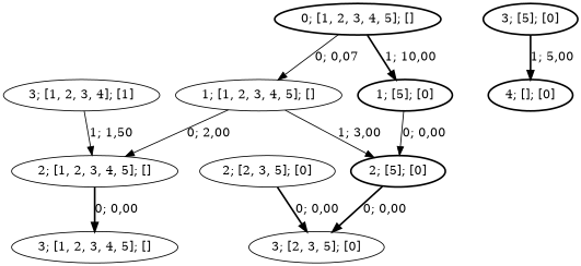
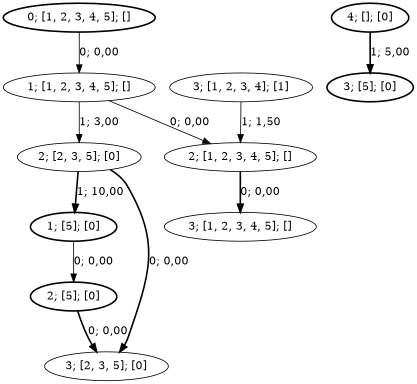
  strict digraph {
    node [style=solid]
    edge [style=solid]
    n1 [label="0; [1, 2, 3, 4, 5]; []" style=bold]
    n2 [label="1; [1, 2, 3, 4, 5]; []"]
    n3 [label="1; [5]; [0]" style=bold]
    n4 [label="2; [1, 2, 3, 4, 5]; []"]
    n5 [label="2; [2, 3, 5]; [0]"]
    n6 [label="2; [5]; [0]" style=bold]
    n7 [label="3; [1, 2, 3, 4, 5]; []"]
    n8 [label="3; [2, 3, 5]; [0]"]
    n9 [label="3; [1, 2, 3, 4]; [1]"]
    n10 [label="4; []; [0]" style=bold]
    n11 [label="3; [5]; [0]" style=bold]
-   n1 -> n2 [label="0; 0,07"]
-   n1 -> n3 [label="1; 10,00" style=bold]
-   n2 -> n4 [label="0; 2,00"]
-   n2 -> n6 [label="1; 3,00"]
+   n1 -> n2 [label="0; 0,00"]
+   n5 -> n3 [label="1; 10,00" style=bold]
+   n2 -> n4 [label="0; 0,00"]
+   n2 -> n5 [label="1; 3,00"]
    n3 -> n6 [label="0; 0,00"]
    n4 -> n7 [label="0; 0,00" style=bold]
    n5 -> n8 [label="0; 0,00" style=bold]
    n6 -> n8 [label="0; 0,00" style=bold]
    n9 -> n4 [label="1; 1,50"]
-   n11 -> n10 [label="1; 5,00" style=bold]
+   n10 -> n11 [label="1; 5,00" style=bold]
  }
